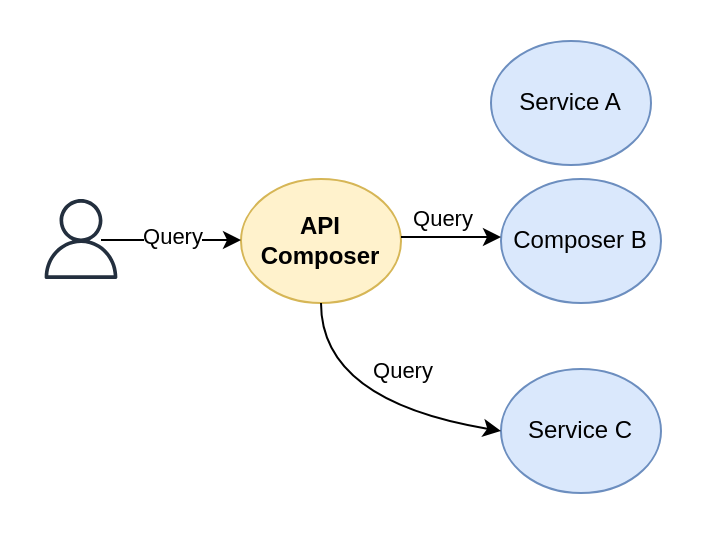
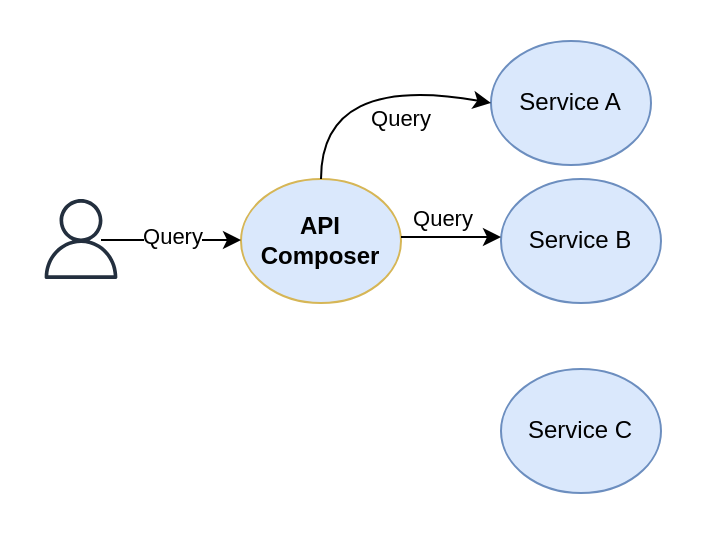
  <mxCell id="0" />
  <mxCell id="1" parent="0" />
  <mxCell id="2" value="" style="outlineConnect=0;fontColor=#232F3E;gradientColor=none;fillColor=#232F3E;strokeColor=none;dashed=0;verticalLabelPosition=bottom;verticalAlign=top;align=center;html=1;fontSize=12;fontStyle=0;aspect=fixed;pointerEvents=1;shape=mxgraph.aws4.user;" vertex="1" parent="1"><mxGeometry x="20" y="99" width="40" height="40" as="geometry" /></mxCell>
- <mxCell id="3" value="API&lt;br&gt;Composer" style="ellipse;whiteSpace=wrap;html=1;fillColor=#fff2cc;strokeColor=#d6b656;fontStyle=1" vertex="1" parent="1"><mxGeometry x="120" y="89" width="80" height="62" as="geometry" /></mxCell>
+ <mxCell id="3" value="API&lt;br&gt;Composer" style="ellipse;whiteSpace=wrap;html=1;fillColor=#dae8fc;strokeColor=#d6b656;fontStyle=1;" vertex="1" parent="1"><mxGeometry x="120" y="89" width="80" height="62" as="geometry" /></mxCell>
  <mxCell id="4" value="Service A" style="ellipse;whiteSpace=wrap;html=1;fillColor=#dae8fc;strokeColor=#6c8ebf;" vertex="1" parent="1"><mxGeometry x="245" y="20" width="80" height="62" as="geometry" /></mxCell>
- <mxCell id="5" value="Composer B" style="ellipse;whiteSpace=wrap;html=1;fillColor=#dae8fc;strokeColor=#6c8ebf;" vertex="1" parent="1"><mxGeometry x="250" y="89" width="80" height="62" as="geometry" /></mxCell>
+ <mxCell id="5" value="Service B" style="ellipse;whiteSpace=wrap;html=1;fillColor=#dae8fc;strokeColor=#6c8ebf;" vertex="1" parent="1"><mxGeometry x="250" y="89" width="80" height="62" as="geometry" /></mxCell>
  <mxCell id="6" value="Service C" style="ellipse;whiteSpace=wrap;html=1;fillColor=#dae8fc;strokeColor=#6c8ebf;" vertex="1" parent="1"><mxGeometry x="250" y="184" width="80" height="62" as="geometry" /></mxCell>
- <mxCell id="7" value="" style="endArrow=none;html=1;entryX=0.5;entryY=1;entryDx=0;entryDy=0;exitX=0;exitY=0.5;exitDx=0;exitDy=0;curved=1;startArrow=classic;startFill=1;endFill=0;" edge="1" parent="1" source="6" target="3"><mxGeometry width="50" height="50" relative="1" as="geometry"><mxPoint x="260" y="179" as="sourcePoint" /><mxPoint x="190" y="129" as="targetPoint" /><Array as="points"><mxPoint x="160" y="200" /></Array></mxGeometry></mxCell>
- <mxCell id="8" value="Query" style="edgeLabel;html=1;align=center;verticalAlign=middle;resizable=0;points=[];" vertex="1" connectable="0" parent="7"><mxGeometry x="-0.137" y="-12" relative="1" as="geometry"><mxPoint x="9" y="-9" as="offset" /></mxGeometry></mxCell>
+ <mxCell id="9" value="" style="endArrow=none;html=1;entryX=0.5;entryY=0;entryDx=0;entryDy=0;exitX=0;exitY=0.5;exitDx=0;exitDy=0;curved=1;startArrow=classic;startFill=1;endFill=0;" edge="1" parent="1" source="4" target="3"><mxGeometry width="50" height="50" relative="1" as="geometry"><mxPoint x="270" y="28" as="sourcePoint" /><mxPoint x="190" y="77.998" as="targetPoint" /><Array as="points"><mxPoint x="160" y="36" /></Array></mxGeometry></mxCell>
+ <mxCell id="10" value="Query" style="edgeLabel;html=1;align=center;verticalAlign=middle;resizable=0;points=[];" vertex="1" connectable="0" parent="9"><mxGeometry x="-0.273" y="3" relative="1" as="geometry"><mxPoint x="5" y="13" as="offset" /></mxGeometry></mxCell>
  <mxCell id="11" value="" style="endArrow=none;html=1;startArrow=classic;startFill=1;endFill=0;" edge="1" parent="1"><mxGeometry width="50" height="50" relative="1" as="geometry"><mxPoint x="250" y="118" as="sourcePoint" /><mxPoint x="200" y="118" as="targetPoint" /></mxGeometry></mxCell>
  <mxCell id="12" value="Query" style="edgeLabel;html=1;align=center;verticalAlign=middle;resizable=0;points=[];" vertex="1" connectable="0" parent="11"><mxGeometry x="0.24" relative="1" as="geometry"><mxPoint x="1" y="-10" as="offset" /></mxGeometry></mxCell>
  <mxCell id="13" value="" style="endArrow=classic;html=1;" edge="1" parent="1"><mxGeometry width="50" height="50" relative="1" as="geometry"><mxPoint x="50" y="119.5" as="sourcePoint" /><mxPoint x="120" y="119.5" as="targetPoint" /></mxGeometry></mxCell>
  <mxCell id="14" value="Query" style="edgeLabel;html=1;align=center;verticalAlign=middle;resizable=0;points=[];" vertex="1" connectable="0" parent="13"><mxGeometry y="2" relative="1" as="geometry"><mxPoint as="offset" /></mxGeometry></mxCell>
